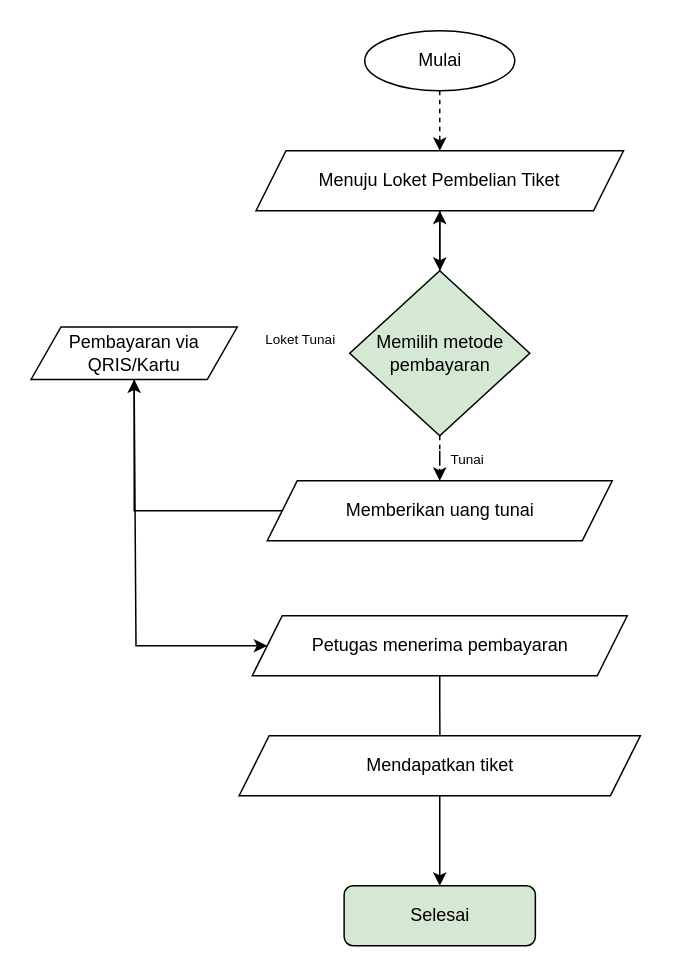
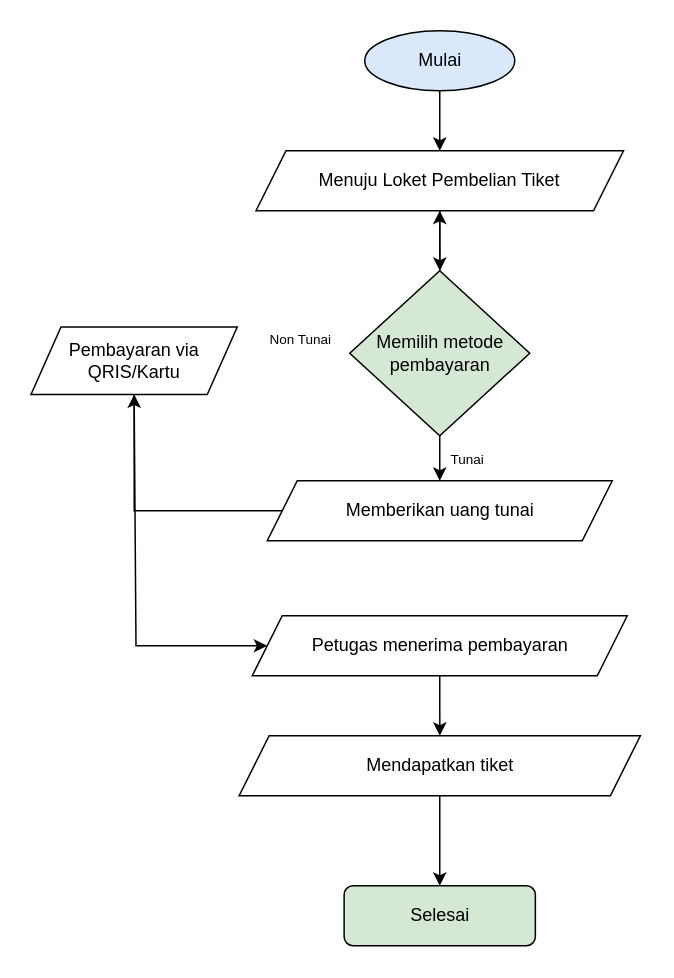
  <mxCell id="0" />
  <mxCell id="1" parent="0" />
- <mxCell id="2" value="" style="edgeStyle=orthogonalEdgeStyle;rounded=0;orthogonalLoop=1;jettySize=auto;html=1;dashed=1;" edge="1" parent="1" source="3" target="5"><mxGeometry relative="1" as="geometry" /></mxCell>
- <mxCell id="3" value="Mulai" style="ellipse;whiteSpace=wrap;html=1;" vertex="1" parent="1"><mxGeometry x="242.5" y="20" width="100" height="40" as="geometry" /></mxCell>
+ <mxCell id="2" value="" style="edgeStyle=orthogonalEdgeStyle;rounded=0;orthogonalLoop=1;jettySize=auto;html=1;" edge="1" parent="1" source="3" target="5"><mxGeometry relative="1" as="geometry" /></mxCell>
+ <mxCell id="3" value="Mulai" style="ellipse;whiteSpace=wrap;html=1;fillColor=#dae8fc;" vertex="1" parent="1"><mxGeometry x="242.5" y="20" width="100" height="40" as="geometry" /></mxCell>
  <mxCell id="4" value="" style="edgeStyle=orthogonalEdgeStyle;rounded=0;orthogonalLoop=1;jettySize=auto;html=1;" edge="1" parent="1" source="5"><mxGeometry relative="1" as="geometry"><mxPoint x="292.556" y="180.043" as="targetPoint" /></mxGeometry></mxCell>
  <mxCell id="5" value="Menuju Loket Pembelian Tiket" style="shape=parallelogram;perimeter=parallelogramPerimeter;whiteSpace=wrap;html=1;fixedSize=1;" vertex="1" parent="1"><mxGeometry x="170" y="100" width="245" height="40" as="geometry" /></mxCell>
- <mxCell id="6" value="" style="edgeStyle=orthogonalEdgeStyle;rounded=0;orthogonalLoop=1;jettySize=auto;html=1;dashed=1;" edge="1" parent="1" source="8" target="10"><mxGeometry relative="1" as="geometry" /></mxCell>
+ <mxCell id="6" value="" style="edgeStyle=orthogonalEdgeStyle;rounded=0;orthogonalLoop=1;jettySize=auto;html=1;" edge="1" parent="1" source="8" target="10"><mxGeometry relative="1" as="geometry" /></mxCell>
  <mxCell id="7" value="" style="edgeStyle=orthogonalEdgeStyle;rounded=0;orthogonalLoop=1;jettySize=auto;html=1;" edge="1" parent="1" source="8" target="5"><mxGeometry relative="1" as="geometry" /></mxCell>
  <mxCell id="8" value="Memilih metode pembayaran" style="rhombus;whiteSpace=wrap;html=1;fillColor=#d5e8d4;" vertex="1" parent="1"><mxGeometry x="232.5" y="180" width="120" height="110" as="geometry" /></mxCell>
  <mxCell id="9" value="" style="edgeStyle=orthogonalEdgeStyle;rounded=0;orthogonalLoop=1;jettySize=auto;html=1;" edge="1" parent="1" source="10" target="11"><mxGeometry relative="1" as="geometry" /></mxCell>
  <mxCell id="10" value="Memberikan uang tunai" style="shape=parallelogram;perimeter=parallelogramPerimeter;whiteSpace=wrap;html=1;fixedSize=1;" vertex="1" parent="1"><mxGeometry x="177.5" y="320" width="230" height="40" as="geometry" /></mxCell>
- <mxCell id="11" value="Pembayaran via QRIS/Kartu" style="shape=parallelogram;perimeter=parallelogramPerimeter;whiteSpace=wrap;html=1;fixedSize=1;" vertex="1" parent="1"><mxGeometry x="20" y="217.5" width="137.5" height="35" as="geometry" /></mxCell>
- <mxCell id="12" value="&lt;font style=&quot;font-size: 9px;&quot;&gt;Loket Tunai&lt;/font&gt;" style="text;html=1;align=center;verticalAlign=middle;whiteSpace=wrap;rounded=0;" vertex="1" parent="1"><mxGeometry x="170" y="210" width="60" height="30" as="geometry" /></mxCell>
+ <mxCell id="11" value="Pembayaran via QRIS/Kartu" style="shape=parallelogram;perimeter=parallelogramPerimeter;whiteSpace=wrap;html=1;fixedSize=1;" vertex="1" parent="1"><mxGeometry x="20" y="217.5" width="137.5" height="45" as="geometry" /></mxCell>
+ <mxCell id="12" value="&lt;font style=&quot;font-size: 9px;&quot;&gt;Non Tunai&lt;/font&gt;" style="text;html=1;align=center;verticalAlign=middle;whiteSpace=wrap;rounded=0;" vertex="1" parent="1"><mxGeometry x="170" y="210" width="60" height="30" as="geometry" /></mxCell>
  <mxCell id="13" value="&lt;font style=&quot;font-size: 9px;&quot;&gt;&amp;nbsp;Tunai&lt;/font&gt;" style="text;html=1;align=center;verticalAlign=middle;whiteSpace=wrap;rounded=0;" vertex="1" parent="1"><mxGeometry x="280" y="290" width="60" height="30" as="geometry" /></mxCell>
- <mxCell id="14" value="" style="edgeStyle=orthogonalEdgeStyle;rounded=0;orthogonalLoop=1;jettySize=auto;html=1;endArrow=none;" edge="1" parent="1" source="15" target="18"><mxGeometry relative="1" as="geometry" /></mxCell>
+ <mxCell id="14" value="" style="edgeStyle=orthogonalEdgeStyle;rounded=0;orthogonalLoop=1;jettySize=auto;html=1;" edge="1" parent="1" source="15" target="18"><mxGeometry relative="1" as="geometry" /></mxCell>
  <mxCell id="15" value="Petugas menerima pembayaran" style="shape=parallelogram;perimeter=parallelogramPerimeter;whiteSpace=wrap;html=1;fixedSize=1;" vertex="1" parent="1"><mxGeometry x="167.5" y="410" width="250" height="40" as="geometry" /></mxCell>
  <mxCell id="16" value="" style="endArrow=classic;html=1;rounded=0;entryX=0;entryY=0.5;entryDx=0;entryDy=0;exitX=0.5;exitY=1;exitDx=0;exitDy=0;" edge="1" parent="1" source="11" target="15"><mxGeometry width="50" height="50" relative="1" as="geometry"><mxPoint x="350" y="350" as="sourcePoint" /><mxPoint x="400" y="300" as="targetPoint" /><Array as="points"><mxPoint x="90" y="430" /></Array></mxGeometry></mxCell>
  <mxCell id="17" value="" style="edgeStyle=orthogonalEdgeStyle;rounded=0;orthogonalLoop=1;jettySize=auto;html=1;" edge="1" parent="1" source="18" target="19"><mxGeometry relative="1" as="geometry" /></mxCell>
  <mxCell id="18" value="Mendapatkan tiket" style="shape=parallelogram;perimeter=parallelogramPerimeter;whiteSpace=wrap;html=1;fixedSize=1;" vertex="1" parent="1"><mxGeometry x="158.75" y="490" width="267.5" height="40" as="geometry" /></mxCell>
  <mxCell id="19" value="Selesai" style="rounded=1;whiteSpace=wrap;html=1;fillColor=#d5e8d4;" vertex="1" parent="1"><mxGeometry x="228.75" y="590" width="127.5" height="40" as="geometry" /></mxCell>
